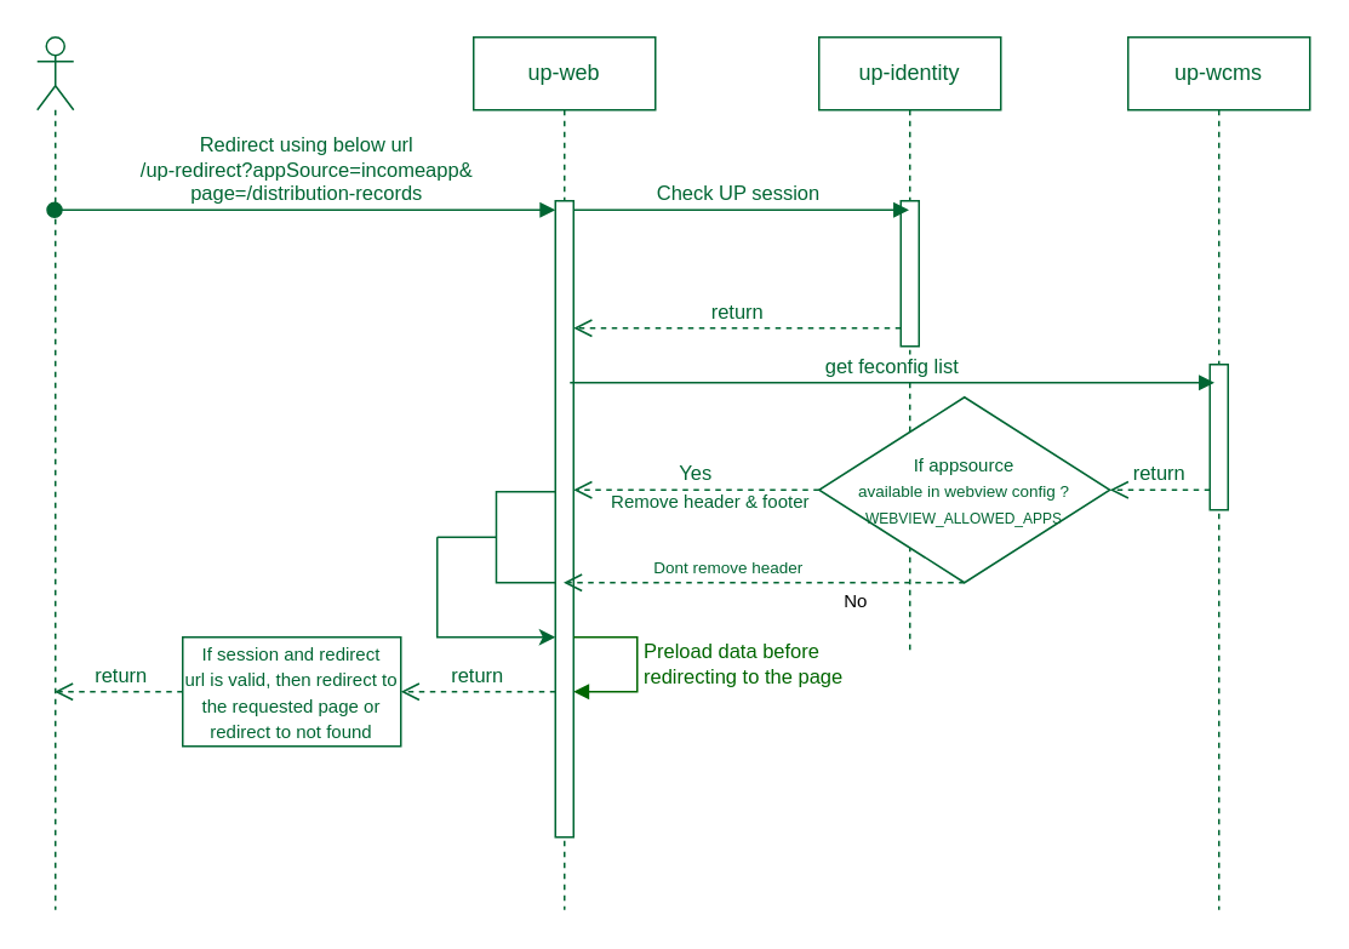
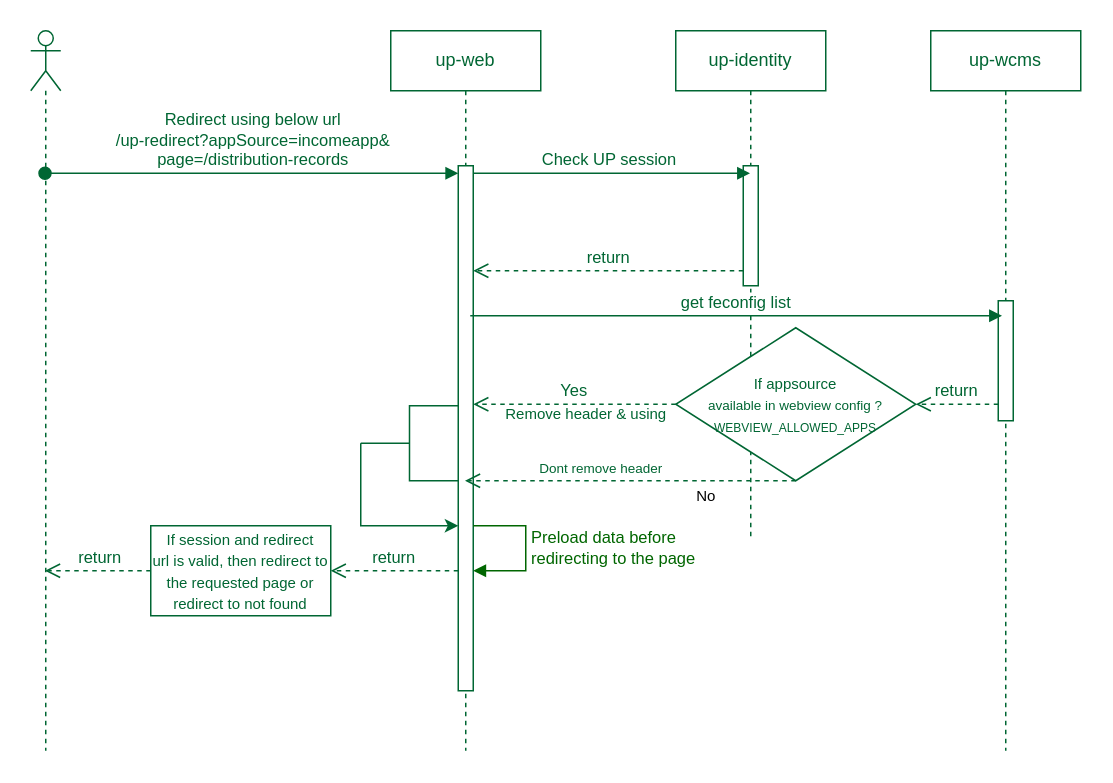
  <mxCell id="0" />
  <mxCell id="1" parent="0" />
  <mxCell id="2" value="" style="shape=umlLifeline;perimeter=lifelinePerimeter;whiteSpace=wrap;html=1;container=1;dropTarget=0;collapsible=0;recursiveResize=0;outlineConnect=0;portConstraint=eastwest;newEdgeStyle={&quot;curved&quot;:0,&quot;rounded&quot;:0};participant=umlActor;strokeColor=#006633;fontColor=#006633;" parent="1" vertex="1"><mxGeometry x="20" y="20" width="20" height="480" as="geometry" /></mxCell>
  <mxCell id="3" value="up-web" style="shape=umlLifeline;perimeter=lifelinePerimeter;whiteSpace=wrap;html=1;container=1;dropTarget=0;collapsible=0;recursiveResize=0;outlineConnect=0;portConstraint=eastwest;newEdgeStyle={&quot;curved&quot;:0,&quot;rounded&quot;:0};strokeColor=#006633;fontColor=#006633;" parent="1" vertex="1"><mxGeometry x="260" y="20" width="100" height="480" as="geometry" /></mxCell>
  <mxCell id="4" value="" style="html=1;points=[[0,0,0,0,5],[0,1,0,0,-5],[1,0,0,0,5],[1,1,0,0,-5]];perimeter=orthogonalPerimeter;outlineConnect=0;targetShapes=umlLifeline;portConstraint=eastwest;newEdgeStyle={&quot;curved&quot;:0,&quot;rounded&quot;:0};strokeColor=#006633;fontColor=#006633;" parent="3" vertex="1"><mxGeometry x="45" y="90" width="10" height="350" as="geometry" /></mxCell>
  <mxCell id="5" value="&lt;font color=&quot;#006600&quot;&gt;Preload data before&lt;br&gt;redirecting to the page&lt;/font&gt;" style="html=1;align=left;spacingLeft=2;endArrow=block;rounded=0;edgeStyle=orthogonalEdgeStyle;curved=0;rounded=0;strokeColor=#006600;" parent="3" source="4" target="4" edge="1"><mxGeometry relative="1" as="geometry"><mxPoint x="70" y="330" as="sourcePoint" /><Array as="points"><mxPoint x="90" y="330" /><mxPoint x="90" y="360" /></Array><mxPoint x="65" y="360" as="targetPoint" /><mxPoint as="offset" /></mxGeometry></mxCell>
  <mxCell id="6" value="up-identity" style="shape=umlLifeline;perimeter=lifelinePerimeter;whiteSpace=wrap;html=1;container=1;dropTarget=0;collapsible=0;recursiveResize=0;outlineConnect=0;portConstraint=eastwest;newEdgeStyle={&quot;curved&quot;:0,&quot;rounded&quot;:0};strokeColor=#006633;fontColor=#006633;" parent="1" vertex="1"><mxGeometry x="450" y="20" width="100" height="340" as="geometry" /></mxCell>
  <mxCell id="7" value="" style="html=1;points=[[0,0,0,0,5],[0,1,0,0,-5],[1,0,0,0,5],[1,1,0,0,-5]];perimeter=orthogonalPerimeter;outlineConnect=0;targetShapes=umlLifeline;portConstraint=eastwest;newEdgeStyle={&quot;curved&quot;:0,&quot;rounded&quot;:0};strokeColor=#006633;fontColor=#006633;" parent="6" vertex="1"><mxGeometry x="45" y="90" width="10" height="80" as="geometry" /></mxCell>
  <mxCell id="8" value="up-wcms" style="shape=umlLifeline;perimeter=lifelinePerimeter;whiteSpace=wrap;html=1;container=1;dropTarget=0;collapsible=0;recursiveResize=0;outlineConnect=0;portConstraint=eastwest;newEdgeStyle={&quot;curved&quot;:0,&quot;rounded&quot;:0};strokeColor=#006633;fontColor=#006633;" parent="1" vertex="1"><mxGeometry x="620" y="20" width="100" height="480" as="geometry" /></mxCell>
  <mxCell id="9" value="" style="html=1;points=[[0,0,0,0,5],[0,1,0,0,-5],[1,0,0,0,5],[1,1,0,0,-5]];perimeter=orthogonalPerimeter;outlineConnect=0;targetShapes=umlLifeline;portConstraint=eastwest;newEdgeStyle={&quot;curved&quot;:0,&quot;rounded&quot;:0};strokeColor=#006633;fontColor=#006633;" parent="8" vertex="1"><mxGeometry x="45" y="180" width="10" height="80" as="geometry" /></mxCell>
  <mxCell id="10" value="Redirect using below url&lt;br&gt;/up-redirect?appSource=incomeapp&amp;amp;&lt;br&gt;page=/distribution-records" style="html=1;verticalAlign=bottom;startArrow=oval;endArrow=block;startSize=8;curved=0;rounded=0;entryX=0;entryY=0;entryDx=0;entryDy=5;strokeColor=#006633;fontColor=#006633;" parent="1" source="2" target="4" edge="1"><mxGeometry relative="1" as="geometry"><mxPoint x="180" y="365" as="sourcePoint" /></mxGeometry></mxCell>
  <mxCell id="11" value="Check UP session&amp;nbsp;" style="html=1;verticalAlign=bottom;endArrow=block;curved=0;rounded=0;exitX=1;exitY=0;exitDx=0;exitDy=5;exitPerimeter=0;fontColor=#006633;strokeColor=#006633;" parent="1" source="4" target="6" edge="1"><mxGeometry width="80" relative="1" as="geometry"><mxPoint x="320" y="116" as="sourcePoint" /><mxPoint x="400" y="116" as="targetPoint" /></mxGeometry></mxCell>
  <mxCell id="12" value="return" style="html=1;verticalAlign=bottom;endArrow=open;dashed=1;endSize=8;curved=0;rounded=0;fontColor=#006633;strokeColor=#006633;" parent="1" source="7" edge="1"><mxGeometry relative="1" as="geometry"><mxPoint x="395" y="180" as="sourcePoint" /><mxPoint x="315" y="180" as="targetPoint" /></mxGeometry></mxCell>
  <mxCell id="13" value="return" style="html=1;verticalAlign=bottom;endArrow=open;dashed=1;endSize=8;curved=0;rounded=0;strokeColor=#006633;fontColor=#006633;" parent="1" source="14" target="2" edge="1"><mxGeometry x="-0.022" relative="1" as="geometry"><mxPoint x="310" y="248" as="sourcePoint" /><mxPoint x="89.5" y="248" as="targetPoint" /><mxPoint as="offset" /></mxGeometry></mxCell>
  <mxCell id="14" value="&lt;font style=&quot;font-size: 10px;&quot;&gt;If session and redirect&lt;br&gt;url is valid, then redirect to the requested page or redirect to not found&lt;/font&gt;" style="rounded=0;whiteSpace=wrap;html=1;fontColor=#006633;strokeColor=#006633;" parent="1" vertex="1"><mxGeometry x="100" y="350" width="120" height="60" as="geometry" /></mxCell>
  <mxCell id="15" value="get feconfig list" style="html=1;verticalAlign=bottom;endArrow=block;curved=0;rounded=0;fontColor=#006633;strokeColor=#006633;" parent="1" edge="1"><mxGeometry width="80" relative="1" as="geometry"><mxPoint x="313" y="210" as="sourcePoint" /><mxPoint x="667.5" y="210" as="targetPoint" /></mxGeometry></mxCell>
  <mxCell id="16" value="return" style="html=1;verticalAlign=bottom;endArrow=open;dashed=1;endSize=8;curved=0;rounded=0;strokeColor=#006633;entryX=1;entryY=0.5;entryDx=0;entryDy=0;fontColor=#006633;" parent="1" source="9" target="17" edge="1"><mxGeometry relative="1" as="geometry"><mxPoint x="665" y="263" as="sourcePoint" /><mxPoint x="520" y="263" as="targetPoint" /></mxGeometry></mxCell>
  <mxCell id="17" value="&lt;font style=&quot;&quot;&gt;&lt;font size=&quot;1&quot;&gt;If appsource&lt;/font&gt;&lt;br&gt;&lt;span style=&quot;font-size: 9px;&quot;&gt;available in&amp;nbsp;webview config ?&lt;/span&gt;&lt;br&gt;&lt;font style=&quot;font-size: 8px;&quot;&gt;WEBVIEW_ALLOWED_APPS&lt;/font&gt;&lt;br&gt;&lt;/font&gt;" style="rhombus;whiteSpace=wrap;html=1;strokeColor=#006633;fontColor=#006633;" parent="1" vertex="1"><mxGeometry x="450" y="218" width="160" height="102" as="geometry" /></mxCell>
  <mxCell id="18" value="Yes" style="html=1;verticalAlign=bottom;endArrow=open;dashed=1;endSize=8;curved=0;rounded=0;fontColor=#006633;strokeColor=#006633;exitX=0;exitY=0.5;exitDx=0;exitDy=0;" parent="1" source="17" target="4" edge="1"><mxGeometry relative="1" as="geometry"><mxPoint x="430" y="270" as="sourcePoint" /><mxPoint x="315" y="270" as="targetPoint" /></mxGeometry></mxCell>
- <mxCell id="19" value="Remove header &amp;amp; footer" style="text;align=center;verticalAlign=middle;resizable=0;points=[];autosize=1;strokeColor=none;fillColor=none;fontColor=#006633;html=1;fontSize=10;" parent="1" vertex="1"><mxGeometry x="325" y="260" width="130" height="30" as="geometry" /></mxCell>
+ <mxCell id="19" value="Remove header &amp;amp; using" style="text;align=center;verticalAlign=middle;resizable=0;points=[];autosize=1;strokeColor=none;fillColor=none;fontColor=#006633;html=1;fontSize=10;" parent="1" vertex="1"><mxGeometry x="325" y="260" width="130" height="30" as="geometry" /></mxCell>
  <mxCell id="20" value="&lt;font style=&quot;font-size: 9px;&quot;&gt;Dont remove header&lt;/font&gt;" style="html=1;verticalAlign=bottom;endArrow=open;dashed=1;endSize=8;curved=0;rounded=0;exitX=0.5;exitY=1;exitDx=0;exitDy=0;strokeColor=#006633;fontColor=#006633;" parent="1" source="17" target="3" edge="1"><mxGeometry x="0.179" relative="1" as="geometry"><mxPoint x="420" y="320" as="sourcePoint" /><mxPoint x="340" y="320" as="targetPoint" /><mxPoint as="offset" /></mxGeometry></mxCell>
  <mxCell id="21" style="edgeStyle=orthogonalEdgeStyle;rounded=0;orthogonalLoop=1;jettySize=auto;html=1;exitX=0;exitY=0.5;exitDx=0;exitDy=0;exitPerimeter=0;strokeColor=#006633;fontColor=#006633;" parent="1" source="22" target="4" edge="1"><mxGeometry relative="1" as="geometry"><mxPoint x="230" y="295" as="targetPoint" /><Array as="points"><mxPoint x="240" y="350" /></Array></mxGeometry></mxCell>
  <mxCell id="22" value="" style="strokeWidth=1;html=1;shape=mxgraph.flowchart.annotation_2;align=left;labelPosition=right;pointerEvents=1;strokeColor=#006633;fontColor=#006633;" parent="1" vertex="1"><mxGeometry x="240" y="270" width="65" height="50" as="geometry" /></mxCell>
  <mxCell id="23" value="&lt;font style=&quot;font-size: 10px;&quot;&gt;No&lt;/font&gt;" style="text;html=1;align=center;verticalAlign=middle;resizable=0;points=[];autosize=1;strokeColor=none;fillColor=none;" parent="1" vertex="1"><mxGeometry x="450" y="315" width="40" height="30" as="geometry" /></mxCell>
  <mxCell id="24" value="&lt;font color=&quot;#006633&quot;&gt;return&lt;/font&gt;" style="html=1;verticalAlign=bottom;endArrow=open;dashed=1;endSize=8;curved=0;rounded=0;entryX=1;entryY=0.5;entryDx=0;entryDy=0;strokeColor=#006633;" parent="1" source="4" target="14" edge="1"><mxGeometry relative="1" as="geometry"><mxPoint x="430" y="370" as="sourcePoint" /><mxPoint x="350" y="370" as="targetPoint" /></mxGeometry></mxCell>
